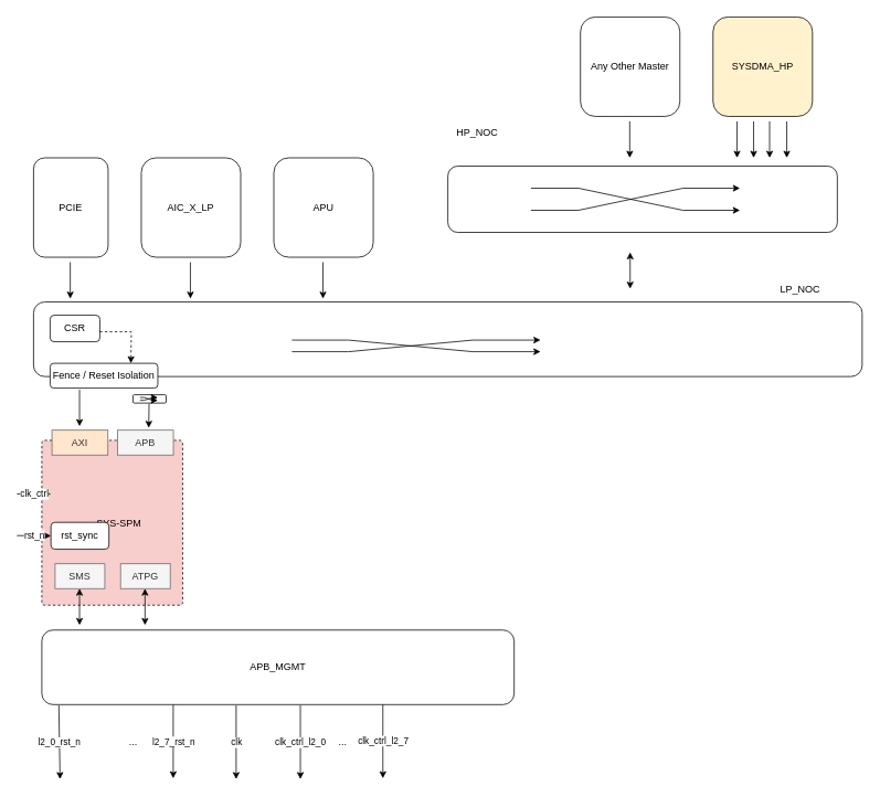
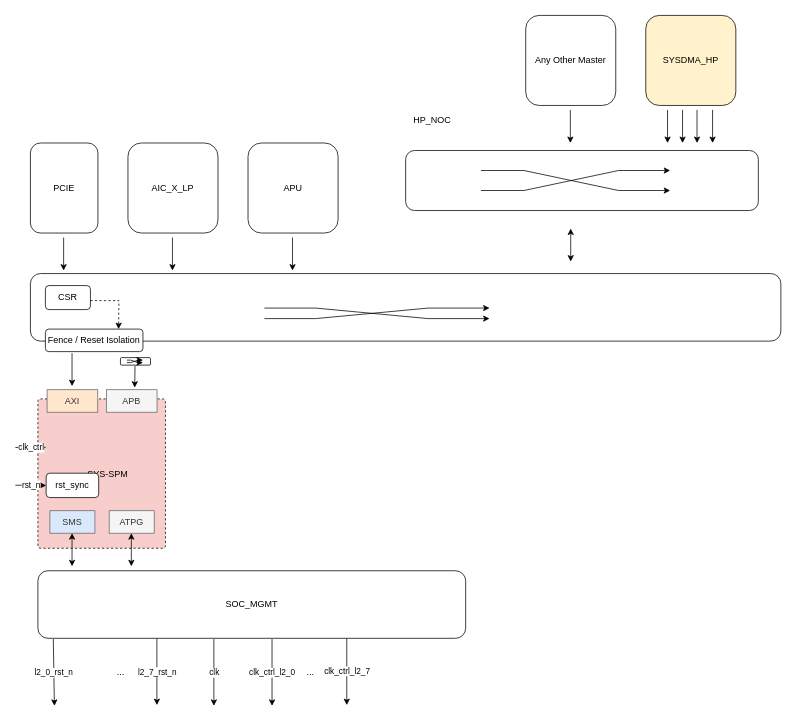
  <mxCell id="0" />
  <mxCell id="1" parent="0" />
  <mxCell id="2" value="" style="rounded=1;whiteSpace=wrap;html=1;" vertex="1" parent="1"><mxGeometry x="40" y="364" width="1000" height="90" as="geometry" /></mxCell>
  <mxCell id="3" value="" style="group" connectable="0" vertex="1" parent="1"><mxGeometry x="420" y="410" width="150" height="14" as="geometry" /></mxCell>
  <mxCell id="4" value="" style="endArrow=classic;html=1;rounded=0;" edge="1" parent="3"><mxGeometry width="50" height="50" relative="1" as="geometry"><mxPoint x="-68.182" as="sourcePoint" /><mxPoint x="231.818" y="14" as="targetPoint" /><Array as="points"><mxPoint /><mxPoint x="150" y="14" /></Array></mxGeometry></mxCell>
  <mxCell id="5" value="" style="endArrow=classic;html=1;rounded=0;" edge="1" parent="3"><mxGeometry width="50" height="50" relative="1" as="geometry"><mxPoint x="-68.182" y="14" as="sourcePoint" /><mxPoint x="231.818" as="targetPoint" /><Array as="points"><mxPoint y="14" /><mxPoint x="150" /></Array></mxGeometry></mxCell>
  <mxCell id="6" value="Fence / Reset Isolation" style="rounded=1;whiteSpace=wrap;html=1;" vertex="1" parent="1"><mxGeometry x="60" y="438" width="130" height="30" as="geometry" /></mxCell>
  <mxCell id="7" value="PCIE" style="rounded=1;whiteSpace=wrap;html=1;" vertex="1" parent="1"><mxGeometry x="40" y="190" width="90" height="120" as="geometry" /></mxCell>
  <mxCell id="8" value="AIC_X_LP" style="rounded=1;whiteSpace=wrap;html=1;" vertex="1" parent="1"><mxGeometry x="170" y="190" width="120" height="120" as="geometry" /></mxCell>
  <mxCell id="9" value="APU" style="rounded=1;whiteSpace=wrap;html=1;" vertex="1" parent="1"><mxGeometry x="330" y="190" width="120" height="120" as="geometry" /></mxCell>
  <mxCell id="10" value="SYSDMA_HP" style="rounded=1;whiteSpace=wrap;html=1;fillColor=#fff2cc;" vertex="1" parent="1"><mxGeometry x="860" y="20" width="120" height="120" as="geometry" /></mxCell>
  <mxCell id="11" value="Any Other Master" style="rounded=1;whiteSpace=wrap;html=1;" vertex="1" parent="1"><mxGeometry x="700" y="20" width="120" height="120" as="geometry" /></mxCell>
  <mxCell id="12" value="" style="group" connectable="0" vertex="1" parent="1"><mxGeometry x="540" y="200" width="470" height="80" as="geometry" /></mxCell>
  <mxCell id="13" value="" style="rounded=1;whiteSpace=wrap;html=1;" vertex="1" parent="12"><mxGeometry width="470.0" height="80" as="geometry" /></mxCell>
  <mxCell id="14" value="" style="group" connectable="0" vertex="1" parent="12"><mxGeometry x="157.622" y="26.667" width="126.098" height="26.667" as="geometry" /></mxCell>
  <mxCell id="15" value="" style="endArrow=classic;html=1;rounded=0;" edge="1" parent="14"><mxGeometry width="50" height="50" relative="1" as="geometry"><mxPoint x="-57.317" as="sourcePoint" /><mxPoint x="194.878" y="26.667" as="targetPoint" /><Array as="points"><mxPoint /><mxPoint x="126.098" y="26.667" /></Array></mxGeometry></mxCell>
  <mxCell id="16" value="" style="endArrow=classic;html=1;rounded=0;" edge="1" parent="14"><mxGeometry width="50" height="50" relative="1" as="geometry"><mxPoint x="-57.317" y="26.667" as="sourcePoint" /><mxPoint x="194.878" as="targetPoint" /><Array as="points"><mxPoint y="26.667" /><mxPoint x="126.098" /></Array></mxGeometry></mxCell>
  <mxCell id="17" value="" style="endArrow=classic;html=1;rounded=0;fontColor=#000000;startArrow=classic;startFill=1;exitX=0;exitY=0.5;exitDx=0;exitDy=0;" edge="1" parent="1"><mxGeometry width="50" height="50" relative="1" as="geometry"><mxPoint x="760" y="348" as="sourcePoint" /><mxPoint x="760" y="304" as="targetPoint" /></mxGeometry></mxCell>
  <mxCell id="18" value="" style="endArrow=none;html=1;rounded=0;fontColor=#000000;startArrow=classic;startFill=1;exitX=0;exitY=0.5;exitDx=0;exitDy=0;endFill=0;" edge="1" parent="1"><mxGeometry width="50" height="50" relative="1" as="geometry"><mxPoint x="84.29" y="360" as="sourcePoint" /><mxPoint x="84.29" y="316" as="targetPoint" /></mxGeometry></mxCell>
  <mxCell id="19" value="" style="endArrow=none;html=1;rounded=0;fontColor=#000000;startArrow=classic;startFill=1;exitX=0;exitY=0.5;exitDx=0;exitDy=0;endFill=0;" edge="1" parent="1"><mxGeometry width="50" height="50" relative="1" as="geometry"><mxPoint x="229.29" y="360" as="sourcePoint" /><mxPoint x="229.29" y="316" as="targetPoint" /></mxGeometry></mxCell>
  <mxCell id="20" value="" style="endArrow=none;html=1;rounded=0;fontColor=#000000;startArrow=classic;startFill=1;exitX=0;exitY=0.5;exitDx=0;exitDy=0;endFill=0;" edge="1" parent="1"><mxGeometry width="50" height="50" relative="1" as="geometry"><mxPoint x="389.29" y="360" as="sourcePoint" /><mxPoint x="389.29" y="316" as="targetPoint" /></mxGeometry></mxCell>
  <mxCell id="21" value="" style="endArrow=none;html=1;rounded=0;fontColor=#000000;startArrow=classic;startFill=1;exitX=0;exitY=0.5;exitDx=0;exitDy=0;endFill=0;" edge="1" parent="1"><mxGeometry width="50" height="50" relative="1" as="geometry"><mxPoint x="928.29" y="190" as="sourcePoint" /><mxPoint x="928.29" y="146" as="targetPoint" /></mxGeometry></mxCell>
  <mxCell id="22" value="" style="endArrow=none;html=1;rounded=0;fontColor=#000000;startArrow=classic;startFill=1;exitX=0;exitY=0.5;exitDx=0;exitDy=0;endFill=0;" edge="1" parent="1"><mxGeometry width="50" height="50" relative="1" as="geometry"><mxPoint x="949" y="190" as="sourcePoint" /><mxPoint x="949" y="146" as="targetPoint" /></mxGeometry></mxCell>
  <mxCell id="23" value="" style="endArrow=none;html=1;rounded=0;fontColor=#000000;startArrow=classic;startFill=1;exitX=0;exitY=0.5;exitDx=0;exitDy=0;endFill=0;" edge="1" parent="1"><mxGeometry width="50" height="50" relative="1" as="geometry"><mxPoint x="909" y="190" as="sourcePoint" /><mxPoint x="909" y="146" as="targetPoint" /></mxGeometry></mxCell>
  <mxCell id="24" value="" style="endArrow=none;html=1;rounded=0;fontColor=#000000;startArrow=classic;startFill=1;exitX=0;exitY=0.5;exitDx=0;exitDy=0;endFill=0;" edge="1" parent="1"><mxGeometry width="50" height="50" relative="1" as="geometry"><mxPoint x="889" y="190" as="sourcePoint" /><mxPoint x="889" y="146" as="targetPoint" /></mxGeometry></mxCell>
  <mxCell id="25" value="HP_NOC" style="text;html=1;align=center;verticalAlign=middle;resizable=0;points=[];autosize=1;strokeColor=none;fillColor=none;" vertex="1" parent="1"><mxGeometry x="540" y="145" width="70" height="30" as="geometry" /></mxCell>
- <mxCell id="26" value="LP_NOC" style="text;html=1;align=center;verticalAlign=middle;resizable=0;points=[];autosize=1;strokeColor=none;fillColor=none;" vertex="1" parent="1"><mxGeometry x="930" y="334" width="70" height="30" as="geometry" /></mxCell>
- <mxCell id="27" value="APB_MGMT" style="rounded=1;whiteSpace=wrap;html=1;" vertex="1" parent="1"><mxGeometry x="50" y="760" width="570" height="90" as="geometry" /></mxCell>
+ <mxCell id="27" value="SOC_MGMT" style="rounded=1;whiteSpace=wrap;html=1;" vertex="1" parent="1"><mxGeometry x="50" y="760" width="570" height="90" as="geometry" /></mxCell>
  <mxCell id="28" value="CSR" style="rounded=1;whiteSpace=wrap;html=1;" vertex="1" parent="1"><mxGeometry x="60" y="380" width="60" height="32" as="geometry" /></mxCell>
  <mxCell id="29" value="" style="endArrow=classic;html=1;rounded=0;entryX=0.75;entryY=0;entryDx=0;entryDy=0;dashed=1;" edge="1" parent="1" target="6"><mxGeometry width="50" height="50" relative="1" as="geometry"><mxPoint x="120" y="400" as="sourcePoint" /><mxPoint x="170" y="350" as="targetPoint" /><Array as="points"><mxPoint x="158" y="400" /></Array></mxGeometry></mxCell>
  <mxCell id="30" value="l2_0_rst_n" style="endArrow=classic;html=1;rounded=0;fontColor=#000000;exitX=0.036;exitY=1.01;exitDx=0;exitDy=0;exitPerimeter=0;" edge="1" parent="1" source="27"><mxGeometry width="50" height="50" relative="1" as="geometry"><mxPoint x="20" y="660" as="sourcePoint" /><mxPoint x="72" y="940" as="targetPoint" /></mxGeometry></mxCell>
  <mxCell id="31" value="l2_7_rst_n" style="endArrow=classic;html=1;rounded=0;fontColor=#000000;exitX=0.036;exitY=1.01;exitDx=0;exitDy=0;exitPerimeter=0;" edge="1" parent="1"><mxGeometry width="50" height="50" relative="1" as="geometry"><mxPoint x="208.57" y="850" as="sourcePoint" /><mxPoint x="208.57" y="939" as="targetPoint" /></mxGeometry></mxCell>
  <mxCell id="32" value="..." style="text;html=1;align=center;verticalAlign=middle;resizable=0;points=[];autosize=1;strokeColor=none;fillColor=none;" vertex="1" parent="1"><mxGeometry x="145" y="880" width="30" height="30" as="geometry" /></mxCell>
  <mxCell id="33" value="clk" style="endArrow=classic;html=1;rounded=0;fontColor=#000000;exitX=0.036;exitY=1.01;exitDx=0;exitDy=0;exitPerimeter=0;" edge="1" parent="1"><mxGeometry width="50" height="50" relative="1" as="geometry"><mxPoint x="284.5" y="851" as="sourcePoint" /><mxPoint x="284.5" y="940" as="targetPoint" /></mxGeometry></mxCell>
  <mxCell id="34" value="clk_ctrl_l2_0" style="endArrow=classic;html=1;rounded=0;fontColor=#000000;exitX=0.036;exitY=1.01;exitDx=0;exitDy=0;exitPerimeter=0;" edge="1" parent="1"><mxGeometry width="50" height="50" relative="1" as="geometry"><mxPoint x="362" y="851" as="sourcePoint" /><mxPoint x="362" y="940" as="targetPoint" /></mxGeometry></mxCell>
  <mxCell id="35" value="clk_ctrl_l2_7" style="endArrow=classic;html=1;rounded=0;fontColor=#000000;exitX=0.036;exitY=1.01;exitDx=0;exitDy=0;exitPerimeter=0;" edge="1" parent="1"><mxGeometry x="-0.005" width="50" height="50" relative="1" as="geometry"><mxPoint x="461.57" y="850" as="sourcePoint" /><mxPoint x="461.57" y="939" as="targetPoint" /><mxPoint as="offset" /></mxGeometry></mxCell>
  <mxCell id="36" value="..." style="text;html=1;align=center;verticalAlign=middle;resizable=0;points=[];autosize=1;strokeColor=none;fillColor=none;" vertex="1" parent="1"><mxGeometry x="398" y="880" width="30" height="30" as="geometry" /></mxCell>
  <mxCell id="37" value="" style="group" connectable="0" vertex="1" parent="1"><mxGeometry x="20" y="470" width="200" height="284" as="geometry" /></mxCell>
  <mxCell id="38" value="&amp;nbsp; &amp;nbsp; &amp;nbsp;SYS-SPM" style="rounded=1;whiteSpace=wrap;html=1;dashed=1;align=center;verticalAlign=middle;arcSize=2;container=0;fillColor=#f8cecc;" vertex="1" parent="37"><mxGeometry x="30" y="61" width="170" height="199" as="geometry" /></mxCell>
  <mxCell id="39" value="AXI" style="rounded=0;whiteSpace=wrap;html=1;horizontal=0;fillColor=#ffe6cc;strokeColor=#666666;rotation=90;fontColor=#333333;container=0;" vertex="1" parent="37"><mxGeometry x="61" y="30" width="30" height="67.53" as="geometry" /></mxCell>
  <mxCell id="40" value="rst_n" style="endArrow=classic;html=1;rounded=0;fontColor=#000000;entryX=0;entryY=0.5;entryDx=0;entryDy=0;" edge="1" parent="37" target="41"><mxGeometry width="50" height="50" relative="1" as="geometry"><mxPoint y="176" as="sourcePoint" /><mxPoint x="169.83" y="528" as="targetPoint" /></mxGeometry></mxCell>
  <mxCell id="41" value="rst_sync" style="whiteSpace=wrap;html=1;container=0;rounded=1;" vertex="1" parent="37"><mxGeometry x="41" y="160" width="70" height="32.47" as="geometry" /></mxCell>
- <mxCell id="42" value="SMS" style="rounded=0;whiteSpace=wrap;html=1;horizontal=0;fillColor=#f5f5f5;strokeColor=#666666;rotation=90;fontColor=#333333;container=0;" vertex="1" parent="37"><mxGeometry x="61" y="195" width="30" height="60" as="geometry" /></mxCell>
+ <mxCell id="42" value="SMS" style="rounded=0;whiteSpace=wrap;html=1;horizontal=0;fillColor=#dae8fc;strokeColor=#666666;rotation=90;fontColor=#333333;container=0;" vertex="1" parent="37"><mxGeometry x="61" y="195" width="30" height="60" as="geometry" /></mxCell>
  <mxCell id="43" value="ATPG" style="rounded=0;whiteSpace=wrap;html=1;horizontal=0;fillColor=#f5f5f5;strokeColor=#666666;rotation=90;fontColor=#333333;container=0;" vertex="1" parent="37"><mxGeometry x="140" y="195" width="30" height="60" as="geometry" /></mxCell>
  <mxCell id="44" value="" style="endArrow=classic;html=1;rounded=0;fontColor=#000000;startArrow=classic;startFill=1;exitX=0;exitY=0.5;exitDx=0;exitDy=0;" edge="1" parent="37"><mxGeometry width="50" height="50" relative="1" as="geometry"><mxPoint x="75.5" y="284" as="sourcePoint" /><mxPoint x="75.5" y="240" as="targetPoint" /></mxGeometry></mxCell>
  <mxCell id="45" value="APB" style="rounded=0;whiteSpace=wrap;html=1;horizontal=0;fillColor=#f5f5f5;strokeColor=#666666;rotation=90;fontColor=#333333;container=0;" vertex="1" parent="37"><mxGeometry x="140" y="30" width="30" height="67.53" as="geometry" /></mxCell>
  <mxCell id="46" value="clk_ctrl" style="endArrow=classic;html=1;rounded=0;fontColor=#000000;entryX=0;entryY=0.5;entryDx=0;entryDy=0;" edge="1" parent="37"><mxGeometry width="50" height="50" relative="1" as="geometry"><mxPoint y="125.73" as="sourcePoint" /><mxPoint x="41" y="125.73" as="targetPoint" /></mxGeometry></mxCell>
  <mxCell id="47" value="" style="endArrow=classic;html=1;rounded=0;fontColor=#000000;startArrow=classic;startFill=1;exitX=0;exitY=0.5;exitDx=0;exitDy=0;" edge="1" parent="37"><mxGeometry width="50" height="50" relative="1" as="geometry"><mxPoint x="154.5" y="284" as="sourcePoint" /><mxPoint x="154.5" y="240" as="targetPoint" /></mxGeometry></mxCell>
  <mxCell id="48" value="" style="endArrow=none;html=1;rounded=0;fontColor=#000000;startArrow=classic;startFill=1;exitX=0;exitY=0.5;exitDx=0;exitDy=0;endFill=0;" edge="1" parent="37"><mxGeometry width="50" height="50" relative="1" as="geometry"><mxPoint x="75.5" y="44" as="sourcePoint" /><mxPoint x="75.5" as="targetPoint" /></mxGeometry></mxCell>
  <mxCell id="49" value="" style="endArrow=none;html=1;rounded=0;fontColor=#000000;startArrow=classic;startFill=1;endFill=0;" edge="1" parent="37"><mxGeometry width="50" height="50" relative="1" as="geometry"><mxPoint x="159" y="46" as="sourcePoint" /><mxPoint x="159.41" y="17" as="targetPoint" /></mxGeometry></mxCell>
  <mxCell id="50" value="" style="rounded=1;whiteSpace=wrap;html=1;container=0;" vertex="1" parent="37"><mxGeometry x="140" y="6" width="40" height="10" as="geometry" /></mxCell>
  <mxCell id="51" value="" style="endArrow=classic;html=1;rounded=0;" edge="1" parent="37"><mxGeometry width="50" height="50" relative="1" as="geometry"><mxPoint x="148.537" y="9.333" as="sourcePoint" /><mxPoint x="170" y="12.667" as="targetPoint" /><Array as="points"><mxPoint x="153.415" y="9.333" /><mxPoint x="164.146" y="12.667" /></Array></mxGeometry></mxCell>
  <mxCell id="52" value="" style="endArrow=classic;html=1;rounded=0;" edge="1" parent="37"><mxGeometry width="50" height="50" relative="1" as="geometry"><mxPoint x="148.537" y="12.667" as="sourcePoint" /><mxPoint x="170" y="9.333" as="targetPoint" /><Array as="points"><mxPoint x="153.415" y="12.667" /><mxPoint x="164.146" y="9.333" /></Array></mxGeometry></mxCell>
  <mxCell id="53" value="" style="endArrow=none;html=1;rounded=0;fontColor=#000000;startArrow=classic;startFill=1;exitX=0;exitY=0.5;exitDx=0;exitDy=0;endFill=0;" edge="1" parent="1"><mxGeometry width="50" height="50" relative="1" as="geometry"><mxPoint x="759.5" y="190" as="sourcePoint" /><mxPoint x="759.5" y="146" as="targetPoint" /></mxGeometry></mxCell>
